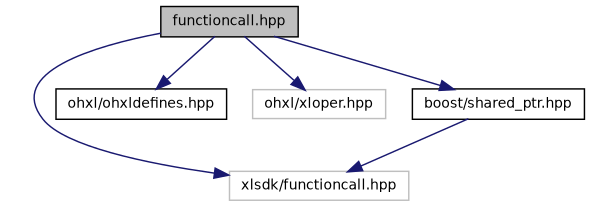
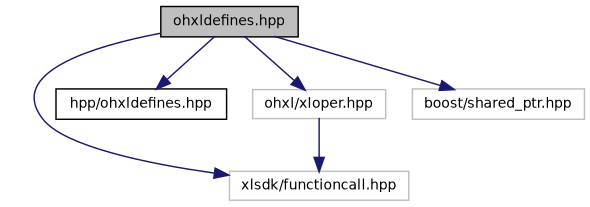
  digraph {
    node [color=grey75 fillcolor=white fontname=Helvetica fontsize=10 shape=record style=filled]
    edge [color=midnightblue fontname=Helvetica fontsize=10 labelfontname=Helvetica labelfontsize=10 style=solid]
-   n1 [color=black fillcolor=grey75 fontcolor=black height=0.2 label="functioncall.hpp" width=0.4]
+   n1 [color=black fillcolor=grey75 fontcolor=black height=0.2 label="ohxldefines.hpp" width=0.4]
    n2 [height=0.2 label="xlsdk/functioncall.hpp" width=0.4]
-   n3 [color=black height=0.2 label="ohxl/ohxldefines.hpp" width=0.4]
+   n3 [color=black height=0.2 label="hpp/ohxldefines.hpp" width=0.4]
    n4 [height=0.2 label="ohxl/xloper.hpp" width=0.4]
-   n5 [color=black height=0.2 label="boost/shared_ptr.hpp" width=0.4]
+   n5 [height=0.2 label="boost/shared_ptr.hpp" width=0.4]
    n1 -> n2
    n1 -> n3
    n1 -> n4
    n1 -> n5
-   n5 -> n2
+   n4 -> n2
  }
